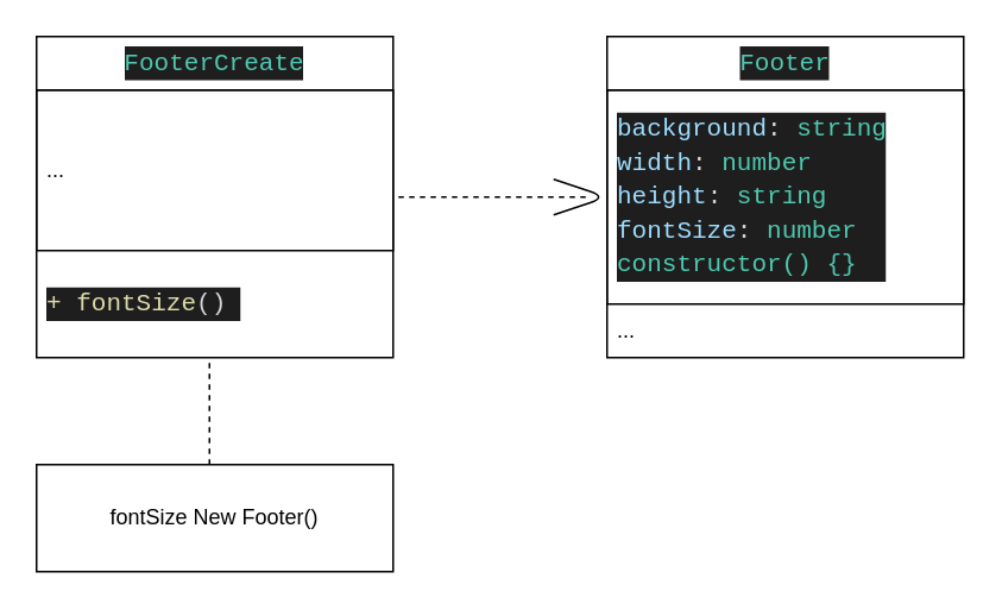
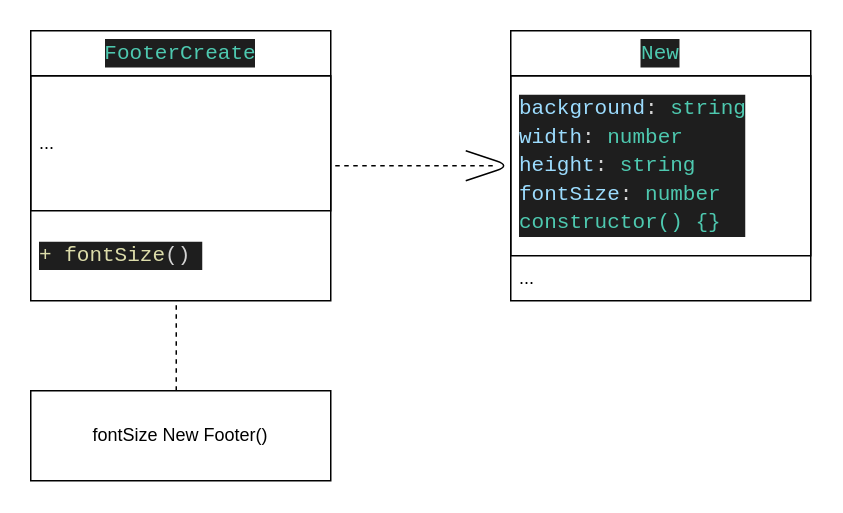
  <mxCell id="0" />
  <mxCell id="1" parent="0" />
- <mxCell id="2" value="&lt;div style=&quot;color: rgb(212, 212, 212); background-color: rgb(30, 30, 30); font-family: Consolas, &amp;quot;Courier New&amp;quot;, monospace; font-size: 14px; line-height: 19px;&quot;&gt;&lt;span style=&quot;color: #4ec9b0;&quot;&gt;Footer&lt;/span&gt;&lt;/div&gt;" style="swimlane;fontStyle=0;childLayout=stackLayout;horizontal=1;startSize=30;horizontalStack=0;resizeParent=1;resizeParentMax=0;resizeLast=0;collapsible=1;marginBottom=0;whiteSpace=wrap;html=1;" vertex="1" parent="1"><mxGeometry x="340" y="20" width="200" height="180" as="geometry" /></mxCell>
+ <mxCell id="2" value="&lt;div style=&quot;color: rgb(212, 212, 212); background-color: rgb(30, 30, 30); font-family: Consolas, &amp;quot;Courier New&amp;quot;, monospace; font-size: 14px; line-height: 19px;&quot;&gt;&lt;span style=&quot;color: #4ec9b0;&quot;&gt;New&lt;/span&gt;&lt;/div&gt;" style="swimlane;fontStyle=0;childLayout=stackLayout;horizontal=1;startSize=30;horizontalStack=0;resizeParent=1;resizeParentMax=0;resizeLast=0;collapsible=1;marginBottom=0;whiteSpace=wrap;html=1;" vertex="1" parent="1"><mxGeometry x="340" y="20" width="200" height="180" as="geometry" /></mxCell>
  <mxCell id="3" value="&lt;div style=&quot;color: rgb(212, 212, 212); background-color: rgb(30, 30, 30); font-family: Consolas, &amp;quot;Courier New&amp;quot;, monospace; font-size: 14px; line-height: 19px;&quot;&gt;&lt;div&gt;&lt;span style=&quot;color: #9cdcfe;&quot;&gt;background&lt;/span&gt;: &lt;span style=&quot;color: #4ec9b0;&quot;&gt;string&lt;/span&gt;&lt;/div&gt;&lt;div&gt;&lt;span style=&quot;color: #9cdcfe;&quot;&gt;width&lt;/span&gt;: &lt;span style=&quot;color: #4ec9b0;&quot;&gt;number&lt;/span&gt;&lt;/div&gt;&lt;div&gt;&lt;span style=&quot;color: #9cdcfe;&quot;&gt;height&lt;/span&gt;: &lt;span style=&quot;color: #4ec9b0;&quot;&gt;string&lt;/span&gt;&lt;/div&gt;&lt;div&gt;&lt;span style=&quot;color: #9cdcfe;&quot;&gt;fontSize&lt;/span&gt;: &lt;span style=&quot;color: #4ec9b0;&quot;&gt;number&lt;/span&gt;&lt;/div&gt;&lt;div&gt;&lt;span style=&quot;color: #4ec9b0;&quot;&gt;constructor() {}&lt;/span&gt;&lt;/div&gt;&lt;/div&gt;" style="text;strokeColor=default;fillColor=none;align=left;verticalAlign=middle;spacingLeft=4;spacingRight=4;overflow=hidden;points=[[0,0.5],[1,0.5]];portConstraint=eastwest;rotatable=0;whiteSpace=wrap;html=1;" vertex="1" parent="2"><mxGeometry y="30" width="200" height="120" as="geometry" /></mxCell>
  <mxCell id="4" value="..." style="text;strokeColor=none;fillColor=none;align=left;verticalAlign=middle;spacingLeft=4;spacingRight=4;overflow=hidden;points=[[0,0.5],[1,0.5]];portConstraint=eastwest;rotatable=0;whiteSpace=wrap;html=1;" vertex="1" parent="2"><mxGeometry y="150" width="200" height="30" as="geometry" /></mxCell>
  <mxCell id="5" value="&lt;div style=&quot;color: rgb(212, 212, 212); background-color: rgb(30, 30, 30); font-family: Consolas, &amp;quot;Courier New&amp;quot;, monospace; font-size: 14px; line-height: 19px;&quot;&gt;&lt;span style=&quot;color: #4ec9b0;&quot;&gt;FooterCreate&lt;/span&gt;&lt;/div&gt;" style="swimlane;fontStyle=0;childLayout=stackLayout;horizontal=1;startSize=30;horizontalStack=0;resizeParent=1;resizeParentMax=0;resizeLast=0;collapsible=1;marginBottom=0;whiteSpace=wrap;html=1;strokeColor=default;" vertex="1" parent="1"><mxGeometry x="20" y="20" width="200" height="180" as="geometry" /></mxCell>
  <mxCell id="6" value="..." style="text;strokeColor=default;fillColor=none;align=left;verticalAlign=middle;spacingLeft=4;spacingRight=4;overflow=hidden;points=[[0,0.5],[1,0.5]];portConstraint=eastwest;rotatable=0;whiteSpace=wrap;html=1;" vertex="1" parent="5"><mxGeometry y="30" width="200" height="90" as="geometry" /></mxCell>
  <mxCell id="7" value="&lt;div style=&quot;color: rgb(212, 212, 212); background-color: rgb(30, 30, 30); font-family: Consolas, &amp;quot;Courier New&amp;quot;, monospace; font-size: 14px; line-height: 19px;&quot;&gt;&lt;span style=&quot;color: #dcdcaa;&quot;&gt;+ fontSize&lt;/span&gt;()&amp;nbsp;&lt;/div&gt;" style="text;strokeColor=none;fillColor=none;align=left;verticalAlign=middle;spacingLeft=4;spacingRight=4;overflow=hidden;points=[[0,0.5],[1,0.5]];portConstraint=eastwest;rotatable=0;whiteSpace=wrap;html=1;" vertex="1" parent="5"><mxGeometry y="120" width="200" height="60" as="geometry" /></mxCell>
  <mxCell id="8" value="" style="endArrow=none;dashed=1;html=1;exitX=1.015;exitY=0.667;exitDx=0;exitDy=0;exitPerimeter=0;" edge="1" parent="1" source="6"><mxGeometry width="50" height="50" relative="1" as="geometry"><mxPoint x="220" y="130" as="sourcePoint" /><mxPoint x="330" y="110" as="targetPoint" /></mxGeometry></mxCell>
  <mxCell id="9" value="" style="endArrow=none;html=1;" edge="1" parent="1"><mxGeometry width="50" height="50" relative="1" as="geometry"><mxPoint x="310" y="120" as="sourcePoint" /><mxPoint x="310" y="100" as="targetPoint" /><Array as="points"><mxPoint x="340" y="110" /></Array></mxGeometry></mxCell>
  <mxCell id="10" value="" style="endArrow=none;dashed=1;html=1;entryX=0.485;entryY=1.05;entryDx=0;entryDy=0;entryPerimeter=0;" edge="1" parent="1" target="7"><mxGeometry width="50" height="50" relative="1" as="geometry"><mxPoint x="117" y="260" as="sourcePoint" /><mxPoint x="270" y="280" as="targetPoint" /></mxGeometry></mxCell>
  <mxCell id="11" value="fontSize New Footer()" style="rounded=0;whiteSpace=wrap;html=1;strokeColor=default;" vertex="1" parent="1"><mxGeometry x="20" y="260" width="200" height="60" as="geometry" /></mxCell>
